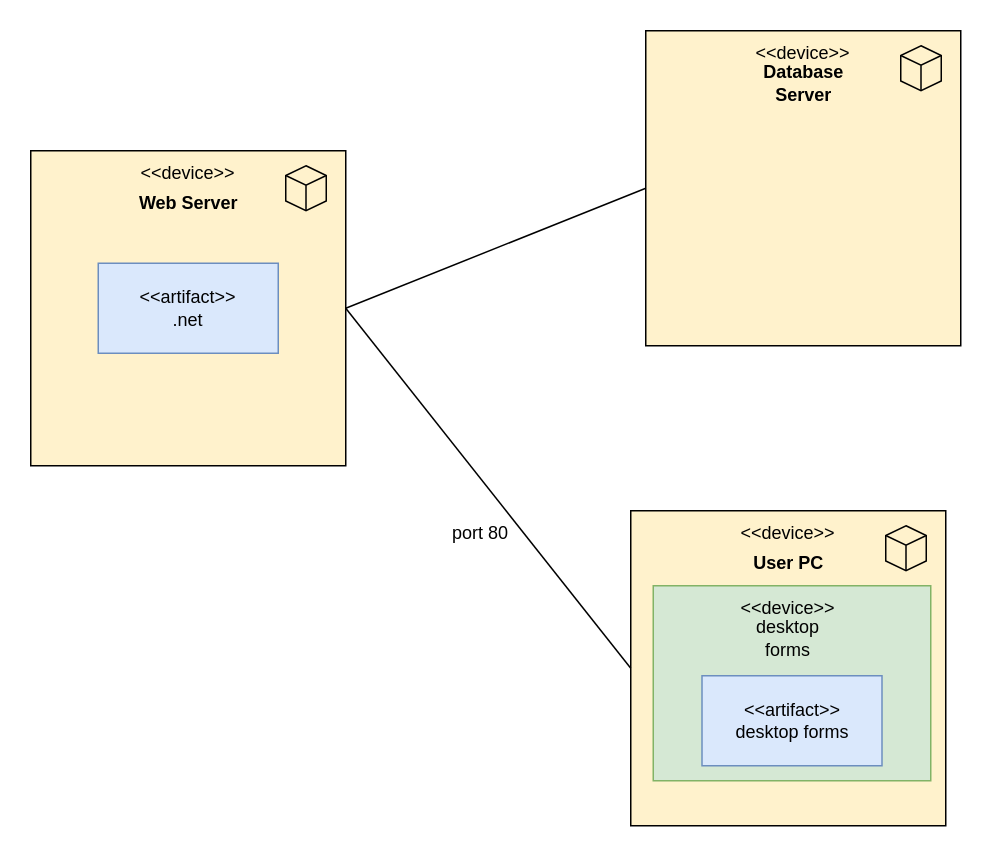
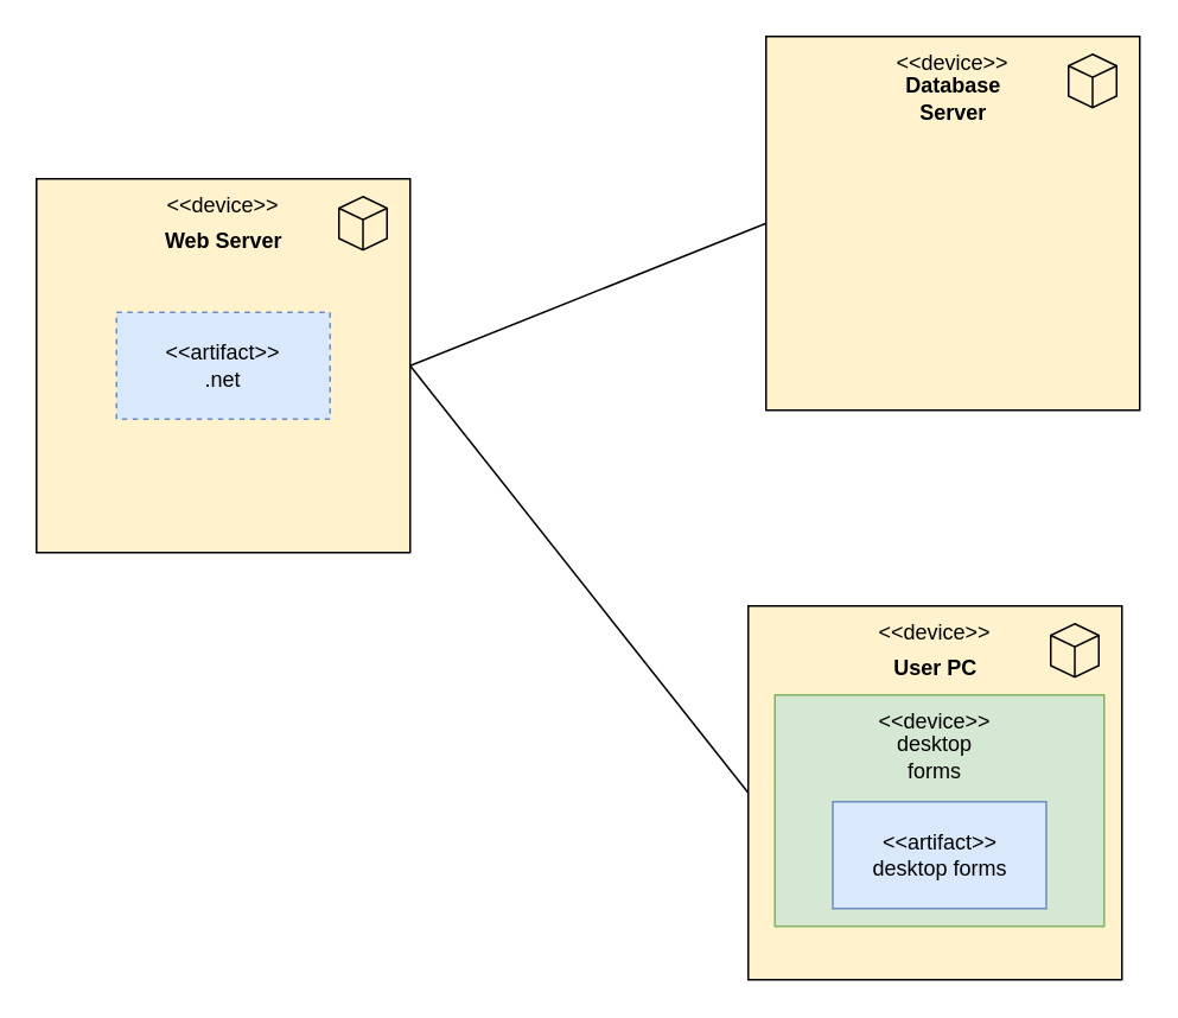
  <mxCell id="0" />
  <mxCell id="1" parent="0" />
  <mxCell id="2" value="" style="whiteSpace=wrap;html=1;aspect=fixed;fillColor=#fff2cc;strokeColor=#000000;container=0;" parent="1" vertex="1"><mxGeometry x="420" y="340" width="210" height="210" as="geometry" /></mxCell>
  <mxCell id="3" value="" style="rounded=0;whiteSpace=wrap;html=1;fillColor=#d5e8d4;strokeColor=#82b366;" parent="1" vertex="1"><mxGeometry x="435" y="390" width="185" height="130" as="geometry" /></mxCell>
  <mxCell id="4" value="" style="group" parent="1" vertex="1" connectable="0"><mxGeometry x="430" y="20" width="210" height="210" as="geometry" /></mxCell>
  <mxCell id="5" value="" style="whiteSpace=wrap;html=1;aspect=fixed;fillColor=#fff2cc;strokeColor=#000000;" parent="4" vertex="1"><mxGeometry width="210" height="210" as="geometry" /></mxCell>
  <mxCell id="6" value="" style="html=1;whiteSpace=wrap;shape=isoCube2;backgroundOutline=1;isoAngle=15;fillColor=#fff2cc;strokeColor=#000000;" parent="4" vertex="1"><mxGeometry x="170" y="10" width="27" height="30" as="geometry" /></mxCell>
  <mxCell id="7" value="&amp;lt;&amp;lt;device&amp;gt;&amp;gt;" style="text;html=1;align=center;verticalAlign=middle;whiteSpace=wrap;rounded=0;" parent="4" vertex="1"><mxGeometry x="75" width="60" height="30" as="geometry" /></mxCell>
  <mxCell id="8" value="Database Server" style="text;html=1;align=center;verticalAlign=middle;whiteSpace=wrap;rounded=0;container=0;fontStyle=1" parent="4" vertex="1"><mxGeometry x="67.5" y="20" width="75" height="30" as="geometry" /></mxCell>
  <mxCell id="9" value="" style="whiteSpace=wrap;html=1;aspect=fixed;fillColor=#fff2cc;strokeColor=#000000;container=0;" parent="1" vertex="1"><mxGeometry x="20" y="100" width="210" height="210" as="geometry" /></mxCell>
  <mxCell id="10" value="" style="html=1;whiteSpace=wrap;shape=isoCube2;backgroundOutline=1;isoAngle=15;fillColor=#fff2cc;strokeColor=#000000;container=0;" parent="1" vertex="1"><mxGeometry x="190" y="110" width="27" height="30" as="geometry" /></mxCell>
- <mxCell id="11" value="&amp;lt;&amp;lt;artifact&amp;gt;&amp;gt;&lt;div&gt;.net&lt;/div&gt;" style="rounded=0;whiteSpace=wrap;html=1;fillColor=#dae8fc;strokeColor=#6c8ebf;container=0;" parent="1" vertex="1"><mxGeometry x="65" y="175" width="120" height="60" as="geometry" /></mxCell>
+ <mxCell id="11" value="&amp;lt;&amp;lt;artifact&amp;gt;&amp;gt;&lt;div&gt;.net&lt;/div&gt;" style="rounded=0;whiteSpace=wrap;html=1;fillColor=#dae8fc;strokeColor=#6c8ebf;container=0;dashed=1;" parent="1" vertex="1"><mxGeometry x="65" y="175" width="120" height="60" as="geometry" /></mxCell>
  <mxCell id="12" value="&amp;lt;&amp;lt;device&amp;gt;&amp;gt;" style="text;html=1;align=center;verticalAlign=middle;whiteSpace=wrap;rounded=0;container=0;" parent="1" vertex="1"><mxGeometry x="95" y="100" width="60" height="30" as="geometry" /></mxCell>
  <mxCell id="13" value="Web Server" style="text;html=1;align=center;verticalAlign=middle;whiteSpace=wrap;rounded=0;container=0;fontStyle=1" parent="1" vertex="1"><mxGeometry x="87.5" y="120" width="75" height="30" as="geometry" /></mxCell>
  <mxCell id="14" value="" style="endArrow=none;html=1;rounded=0;entryX=0;entryY=0.5;entryDx=0;entryDy=0;exitX=1;exitY=0.5;exitDx=0;exitDy=0;" parent="1" source="9" target="5" edge="1"><mxGeometry width="50" height="50" relative="1" as="geometry"><mxPoint x="220" y="460" as="sourcePoint" /><mxPoint x="270" y="410" as="targetPoint" /></mxGeometry></mxCell>
  <mxCell id="15" value="" style="endArrow=none;html=1;rounded=0;entryX=0;entryY=0.5;entryDx=0;entryDy=0;exitX=1;exitY=0.5;exitDx=0;exitDy=0;" parent="1" source="9" target="2" edge="1"><mxGeometry width="50" height="50" relative="1" as="geometry"><mxPoint x="260" y="290" as="sourcePoint" /><mxPoint x="460" y="210" as="targetPoint" /></mxGeometry></mxCell>
- <mxCell id="16" value="port 80" style="text;html=1;align=center;verticalAlign=middle;whiteSpace=wrap;rounded=0;" parent="1" vertex="1"><mxGeometry x="290" y="340" width="60" height="30" as="geometry" /></mxCell>
  <mxCell id="17" value="" style="html=1;whiteSpace=wrap;shape=isoCube2;backgroundOutline=1;isoAngle=15;fillColor=#fff2cc;strokeColor=#000000;container=0;" parent="1" vertex="1"><mxGeometry x="590" y="350" width="27" height="30" as="geometry" /></mxCell>
  <mxCell id="18" value="&amp;lt;&amp;lt;device&amp;gt;&amp;gt;" style="text;html=1;align=center;verticalAlign=middle;whiteSpace=wrap;rounded=0;container=0;" parent="1" vertex="1"><mxGeometry x="495" y="340" width="60" height="30" as="geometry" /></mxCell>
  <mxCell id="19" value="User PC" style="text;html=1;align=center;verticalAlign=middle;whiteSpace=wrap;rounded=0;container=0;fontStyle=1" parent="1" vertex="1"><mxGeometry x="487.5" y="360" width="75" height="30" as="geometry" /></mxCell>
  <mxCell id="20" value="&amp;lt;&amp;lt;artifact&amp;gt;&amp;gt;&lt;div&gt;desktop forms&lt;/div&gt;" style="rounded=0;whiteSpace=wrap;html=1;fillColor=#dae8fc;strokeColor=#6c8ebf;container=0;" parent="1" vertex="1"><mxGeometry x="467.5" y="450" width="120" height="60" as="geometry" /></mxCell>
  <mxCell id="21" value="&amp;lt;&amp;lt;device&amp;gt;&amp;gt;" style="text;html=1;align=center;verticalAlign=middle;whiteSpace=wrap;rounded=0;" parent="1" vertex="1"><mxGeometry x="495" y="390" width="60" height="30" as="geometry" /></mxCell>
  <mxCell id="22" value="desktop forms" style="text;html=1;align=center;verticalAlign=middle;whiteSpace=wrap;rounded=0;" parent="1" vertex="1"><mxGeometry x="495" y="410" width="60" height="30" as="geometry" /></mxCell>
